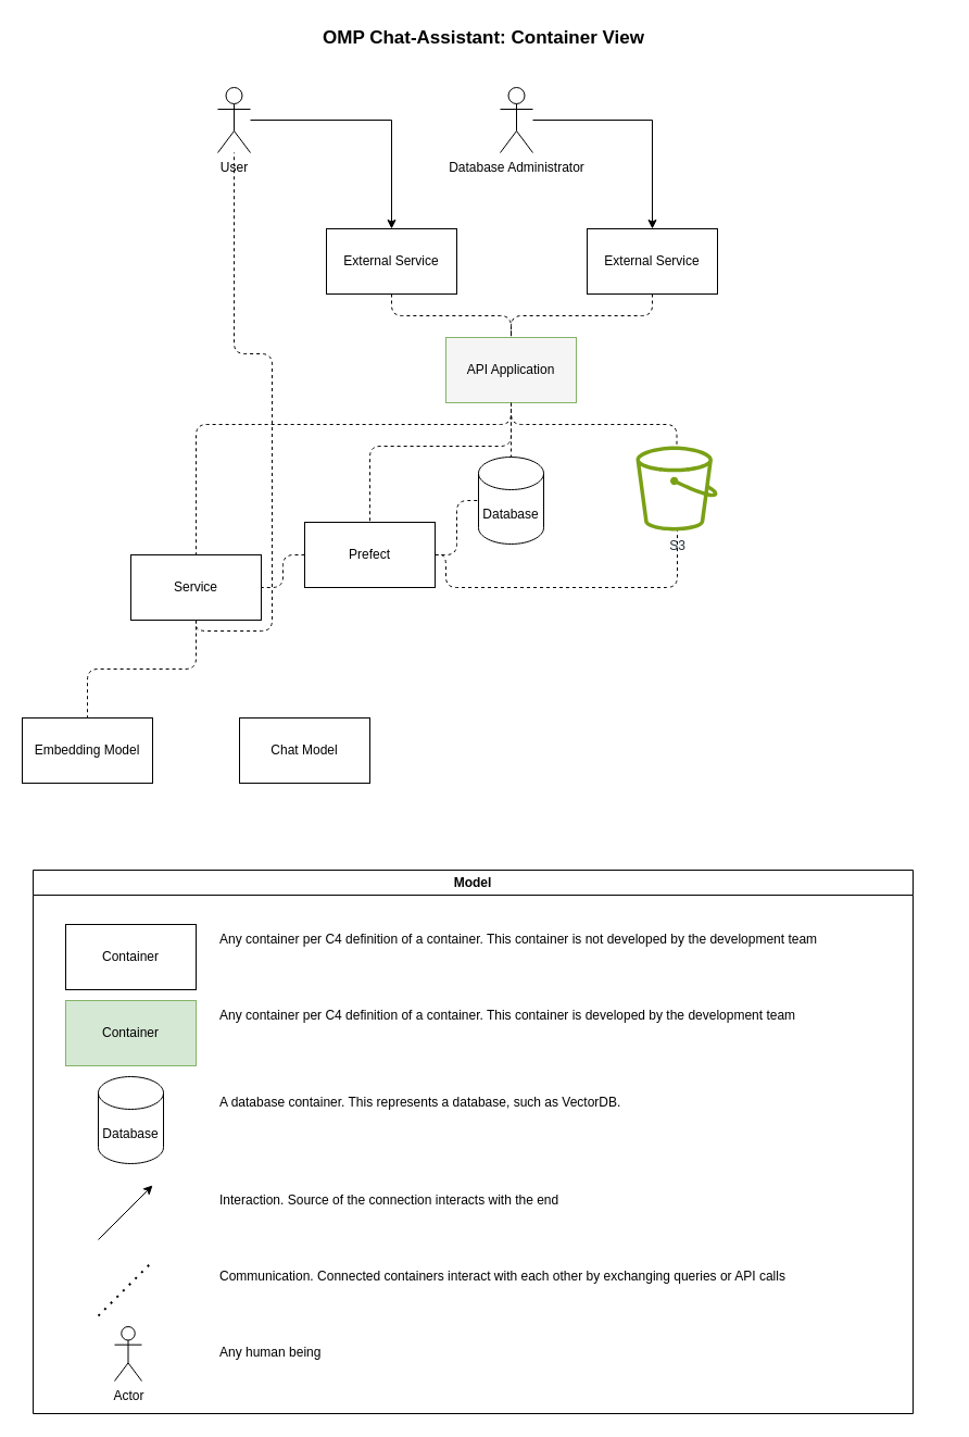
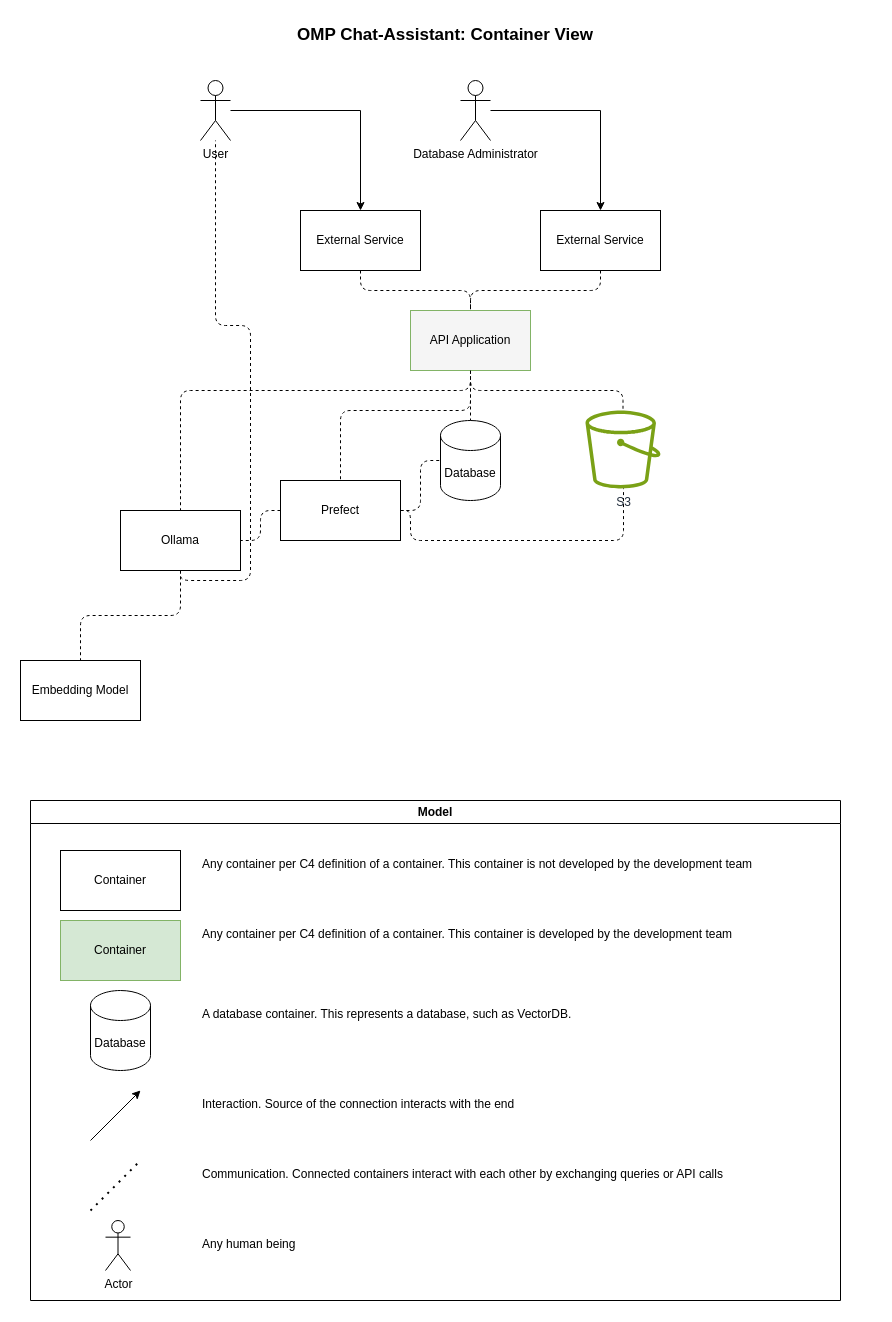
  <mxCell id="0" />
  <mxCell id="1" parent="0" />
  <mxCell id="2" style="edgeStyle=orthogonalEdgeStyle;html=1;exitX=0.5;exitY=1;exitDx=0;exitDy=0;entryX=0.5;entryY=0;entryDx=0;entryDy=0;dashed=1;endArrow=none;endFill=0;" edge="1" parent="1" source="3" target="9"><mxGeometry relative="1" as="geometry" /></mxCell>
  <mxCell id="3" value="External Service" style="rounded=0;whiteSpace=wrap;html=1;" parent="1" vertex="1"><mxGeometry x="300" y="210" width="120" height="60" as="geometry" /></mxCell>
  <mxCell id="4" style="edgeStyle=orthogonalEdgeStyle;html=1;exitX=0.5;exitY=1;exitDx=0;exitDy=0;entryX=0.5;entryY=0;entryDx=0;entryDy=0;endArrow=none;endFill=0;dashed=1;" edge="1" parent="1" source="5" target="9"><mxGeometry relative="1" as="geometry" /></mxCell>
  <mxCell id="5" value="External Service" style="rounded=0;whiteSpace=wrap;html=1;" parent="1" vertex="1"><mxGeometry x="540" y="210" width="120" height="60" as="geometry" /></mxCell>
  <mxCell id="6" style="edgeStyle=orthogonalEdgeStyle;html=1;exitX=0.5;exitY=1;exitDx=0;exitDy=0;dashed=1;endArrow=none;endFill=0;" edge="1" parent="1" source="9" target="30"><mxGeometry relative="1" as="geometry" /></mxCell>
  <mxCell id="7" style="edgeStyle=orthogonalEdgeStyle;html=1;exitX=0.5;exitY=1;exitDx=0;exitDy=0;entryX=0.5;entryY=0;entryDx=0;entryDy=0;dashed=1;endArrow=none;endFill=0;" edge="1" parent="1" source="9" target="33"><mxGeometry relative="1" as="geometry"><Array as="points"><mxPoint x="470" y="390" /><mxPoint x="180" y="390" /></Array></mxGeometry></mxCell>
  <mxCell id="8" style="edgeStyle=orthogonalEdgeStyle;html=1;exitX=0.5;exitY=1;exitDx=0;exitDy=0;entryX=0.5;entryY=0;entryDx=0;entryDy=0;dashed=1;endArrow=none;endFill=0;" edge="1" parent="1" source="9" target="38"><mxGeometry relative="1" as="geometry"><Array as="points"><mxPoint x="470" y="410" /><mxPoint x="340" y="410" /></Array></mxGeometry></mxCell>
  <mxCell id="9" value="API Application" style="rounded=0;whiteSpace=wrap;html=1;fillColor=#f5f5f5;strokeColor=#82b366;" parent="1" vertex="1"><mxGeometry x="410" y="310" width="120" height="60" as="geometry" /></mxCell>
  <mxCell id="10" value="Database" style="shape=cylinder3;whiteSpace=wrap;html=1;boundedLbl=1;backgroundOutline=1;size=15;" parent="1" vertex="1"><mxGeometry x="440" y="420" width="60" height="80" as="geometry" /></mxCell>
  <mxCell id="11" style="edgeStyle=orthogonalEdgeStyle;rounded=0;orthogonalLoop=1;jettySize=auto;html=1;entryX=0.5;entryY=0;entryDx=0;entryDy=0;" parent="1" source="12" target="3" edge="1"><mxGeometry relative="1" as="geometry" /></mxCell>
  <mxCell id="12" value="&lt;div&gt;User&lt;/div&gt;" style="shape=umlActor;verticalLabelPosition=bottom;verticalAlign=top;html=1;outlineConnect=0;" parent="1" vertex="1"><mxGeometry x="200" y="80" width="30" height="60" as="geometry" /></mxCell>
  <mxCell id="13" style="edgeStyle=orthogonalEdgeStyle;rounded=0;orthogonalLoop=1;jettySize=auto;html=1;" parent="1" source="14" target="5" edge="1"><mxGeometry relative="1" as="geometry" /></mxCell>
  <mxCell id="14" value="Database Administrator" style="shape=umlActor;verticalLabelPosition=bottom;verticalAlign=top;html=1;outlineConnect=0;" parent="1" vertex="1"><mxGeometry x="460" y="80" width="30" height="60" as="geometry" /></mxCell>
  <mxCell id="15" value="OMP Chat-Assistant: Container View" style="text;html=1;align=center;verticalAlign=middle;whiteSpace=wrap;rounded=0;fontSize=17;fontStyle=1" parent="1" vertex="1"><mxGeometry x="20" y="20" width="850" height="30" as="geometry" /></mxCell>
  <mxCell id="16" value="Model" style="swimlane;whiteSpace=wrap;html=1;" parent="1" vertex="1"><mxGeometry x="30" y="800" width="810" height="500" as="geometry" /></mxCell>
  <mxCell id="17" value="Container" style="rounded=0;whiteSpace=wrap;html=1;" parent="16" vertex="1"><mxGeometry x="30" y="50" width="120" height="60" as="geometry" /></mxCell>
  <mxCell id="18" value="Any container per C4 definition of a container. This container is not developed by the development team" style="text;html=1;align=left;verticalAlign=top;whiteSpace=wrap;rounded=0;" parent="16" vertex="1"><mxGeometry x="170" y="50" width="620" height="60" as="geometry" /></mxCell>
  <mxCell id="19" value="Container" style="rounded=0;whiteSpace=wrap;html=1;fillColor=#d5e8d4;strokeColor=#82b366;" parent="16" vertex="1"><mxGeometry x="30" y="120" width="120" height="60" as="geometry" /></mxCell>
  <mxCell id="20" value="Any container per C4 definition of a container. This container is developed by the development team" style="text;html=1;align=left;verticalAlign=top;whiteSpace=wrap;rounded=0;" parent="16" vertex="1"><mxGeometry x="170" y="120" width="620" height="60" as="geometry" /></mxCell>
  <mxCell id="21" value="A database container. This represents a database, such as VectorDB." style="text;html=1;align=left;verticalAlign=top;whiteSpace=wrap;rounded=0;" parent="16" vertex="1"><mxGeometry x="170" y="200" width="620" height="60" as="geometry" /></mxCell>
  <mxCell id="22" value="Database" style="shape=cylinder3;whiteSpace=wrap;html=1;boundedLbl=1;backgroundOutline=1;size=15;" parent="16" vertex="1"><mxGeometry x="60" y="190" width="60" height="80" as="geometry" /></mxCell>
  <mxCell id="23" value="Interaction. Source of the connection interacts with the end" style="text;html=1;align=left;verticalAlign=top;whiteSpace=wrap;rounded=0;" parent="16" vertex="1"><mxGeometry x="170" y="290" width="620" height="60" as="geometry" /></mxCell>
  <mxCell id="24" value="" style="endArrow=classic;html=1;rounded=0;" parent="16" edge="1"><mxGeometry width="50" height="50" relative="1" as="geometry"><mxPoint x="60" y="340" as="sourcePoint" /><mxPoint x="110" y="290" as="targetPoint" /></mxGeometry></mxCell>
  <mxCell id="25" value="" style="endArrow=none;dashed=1;html=1;dashPattern=1 3;strokeWidth=2;rounded=0;" parent="16" edge="1"><mxGeometry width="50" height="50" relative="1" as="geometry"><mxPoint x="60" y="410" as="sourcePoint" /><mxPoint x="110" y="360" as="targetPoint" /></mxGeometry></mxCell>
  <mxCell id="26" value="Communication. Connected containers interact with each other by exchanging queries or API calls" style="text;html=1;align=left;verticalAlign=top;whiteSpace=wrap;rounded=0;" parent="16" vertex="1"><mxGeometry x="170" y="360" width="620" height="60" as="geometry" /></mxCell>
  <mxCell id="27" value="Actor" style="shape=umlActor;verticalLabelPosition=bottom;verticalAlign=top;html=1;outlineConnect=0;" parent="16" vertex="1"><mxGeometry x="75" y="420" width="25" height="50" as="geometry" /></mxCell>
  <mxCell id="28" value="Any human being" style="text;html=1;align=left;verticalAlign=top;whiteSpace=wrap;rounded=0;" parent="16" vertex="1"><mxGeometry x="170" y="430" width="620" height="60" as="geometry" /></mxCell>
  <mxCell id="29" style="edgeStyle=orthogonalEdgeStyle;html=1;exitX=0.5;exitY=1;exitDx=0;exitDy=0;entryX=0.5;entryY=0;entryDx=0;entryDy=0;entryPerimeter=0;endArrow=none;endFill=0;dashed=1;" edge="1" parent="1" source="9" target="10"><mxGeometry relative="1" as="geometry" /></mxCell>
  <mxCell id="30" value="S3" style="sketch=0;outlineConnect=0;fontColor=#232F3E;gradientColor=none;fillColor=#7AA116;strokeColor=none;dashed=0;verticalLabelPosition=bottom;verticalAlign=top;align=center;html=1;fontSize=12;fontStyle=0;aspect=fixed;pointerEvents=1;shape=mxgraph.aws4.bucket;" vertex="1" parent="1"><mxGeometry x="585" y="410" width="75" height="78" as="geometry" /></mxCell>
  <mxCell id="31" style="edgeStyle=orthogonalEdgeStyle;html=1;exitX=0.5;exitY=1;exitDx=0;exitDy=0;entryX=0.5;entryY=0;entryDx=0;entryDy=0;endArrow=none;endFill=0;dashed=1;" edge="1" parent="1" source="33" target="34"><mxGeometry relative="1" as="geometry" /></mxCell>
  <mxCell id="32" style="edgeStyle=orthogonalEdgeStyle;html=1;exitX=0.5;exitY=1;exitDx=0;exitDy=0;dashed=1;endArrow=none;endFill=0;" edge="1" parent="1" source="33" target="12"><mxGeometry relative="1" as="geometry" /></mxCell>
- <mxCell id="33" value="Service" style="rounded=0;whiteSpace=wrap;html=1;" vertex="1" parent="1"><mxGeometry x="120" y="510" width="120" height="60" as="geometry" /></mxCell>
+ <mxCell id="33" value="Ollama" style="rounded=0;whiteSpace=wrap;html=1;" vertex="1" parent="1"><mxGeometry x="120" y="510" width="120" height="60" as="geometry" /></mxCell>
  <mxCell id="34" value="Embedding Model" style="rounded=0;whiteSpace=wrap;html=1;" vertex="1" parent="1"><mxGeometry y="660" width="120" height="60" as="geometry" x="20" /></mxCell>
- <mxCell id="35" value="Chat Model" style="rounded=0;whiteSpace=wrap;html=1;" vertex="1" parent="1"><mxGeometry x="220" y="660" width="120" height="60" as="geometry" /></mxCell>
  <mxCell id="36" style="edgeStyle=orthogonalEdgeStyle;html=1;exitX=0;exitY=0.5;exitDx=0;exitDy=0;entryX=1;entryY=0.5;entryDx=0;entryDy=0;dashed=1;endArrow=none;endFill=0;" edge="1" parent="1" source="38" target="33"><mxGeometry relative="1" as="geometry"><Array as="points"><mxPoint x="260" y="510" /><mxPoint x="260" y="540" /></Array></mxGeometry></mxCell>
  <mxCell id="37" style="edgeStyle=orthogonalEdgeStyle;html=1;exitX=1;exitY=0.5;exitDx=0;exitDy=0;dashed=1;endArrow=none;endFill=0;" edge="1" parent="1" source="38" target="30"><mxGeometry relative="1" as="geometry"><Array as="points"><mxPoint x="410" y="510" /><mxPoint x="410" y="540" /><mxPoint x="623" y="540" /></Array></mxGeometry></mxCell>
  <mxCell id="38" value="Prefect" style="rounded=0;whiteSpace=wrap;html=1;" vertex="1" parent="1"><mxGeometry x="280" y="480" width="120" height="60" as="geometry" /></mxCell>
  <mxCell id="39" style="edgeStyle=orthogonalEdgeStyle;html=1;exitX=1;exitY=0.5;exitDx=0;exitDy=0;entryX=0;entryY=0.5;entryDx=0;entryDy=0;entryPerimeter=0;dashed=1;endArrow=none;endFill=0;" edge="1" parent="1" source="38" target="10"><mxGeometry relative="1" as="geometry" /></mxCell>
